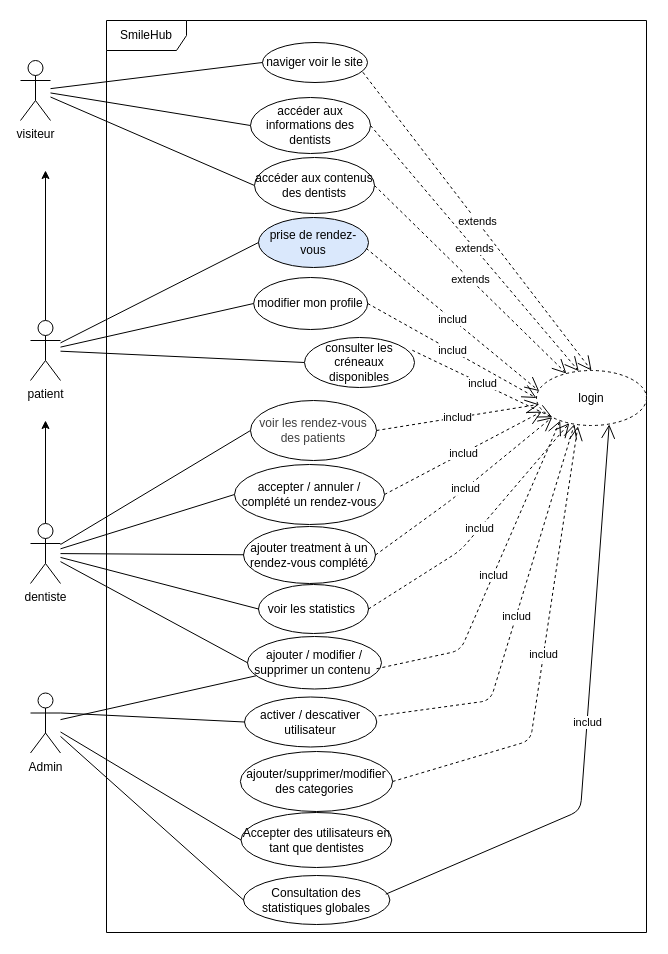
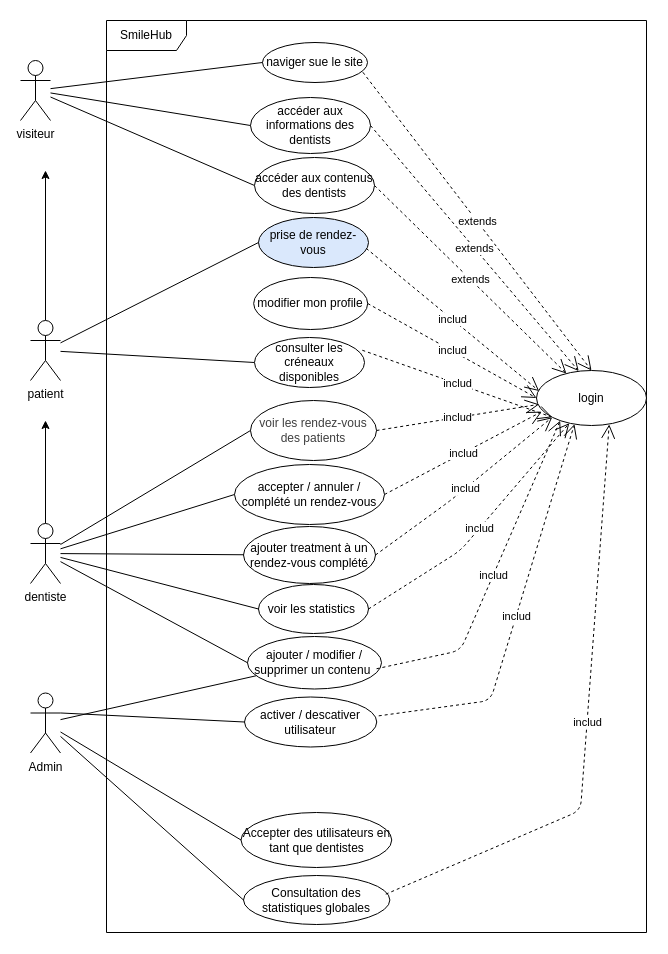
  <mxCell id="0" />
  <mxCell id="1" parent="0" />
  <mxCell id="2" value="SmileHub" style="shape=umlFrame;whiteSpace=wrap;html=1;width=80;height=30;" parent="1" vertex="1"><mxGeometry x="106" y="20" width="540" height="912" as="geometry" /></mxCell>
  <mxCell id="3" value="visiteur" style="shape=umlActor;verticalLabelPosition=bottom;verticalAlign=top;html=1;" parent="1" vertex="1"><mxGeometry x="20" y="60" width="30" height="60" as="geometry" /></mxCell>
  <mxCell id="4" style="edgeStyle=none;html=1;" parent="1" source="5" edge="1"><mxGeometry relative="1" as="geometry"><mxPoint x="45" y="420" as="targetPoint" /></mxGeometry></mxCell>
  <mxCell id="5" value="dentiste" style="shape=umlActor;verticalLabelPosition=bottom;verticalAlign=top;html=1;" parent="1" vertex="1"><mxGeometry x="30" y="523" width="30" height="60" as="geometry" /></mxCell>
  <mxCell id="6" value="Admin" style="shape=umlActor;verticalLabelPosition=bottom;verticalAlign=top;html=1;" parent="1" vertex="1"><mxGeometry x="30" y="692.5" width="30" height="60" as="geometry" /></mxCell>
- <mxCell id="7" value="naviger voir le site" style="ellipse;whiteSpace=wrap;html=1;" parent="1" vertex="1"><mxGeometry x="262" y="42" width="105" height="40" as="geometry" /></mxCell>
+ <mxCell id="7" value="naviger sue le site" style="ellipse;whiteSpace=wrap;html=1;" parent="1" vertex="1"><mxGeometry x="262" y="42" width="105" height="40" as="geometry" /></mxCell>
  <mxCell id="8" value="&lt;span style=&quot;color: rgb(0, 0, 0);&quot;&gt;accéder aux informations des dentists&lt;/span&gt;" style="ellipse;whiteSpace=wrap;html=1;" parent="1" vertex="1"><mxGeometry x="250" y="97" width="120" height="56" as="geometry" /></mxCell>
  <mxCell id="9" value="prise de rendez-vous" style="ellipse;whiteSpace=wrap;html=1;fillColor=#dae8fc;" parent="1" vertex="1"><mxGeometry x="258" y="217" width="110" height="50" as="geometry" /></mxCell>
  <mxCell id="10" value="modifier mon profile" style="ellipse;whiteSpace=wrap;html=1;" parent="1" vertex="1"><mxGeometry x="253.18" y="277" width="114" height="52" as="geometry" /></mxCell>
  <mxCell id="11" value="" style="endArrow=none;html=1;entryX=0;entryY=0.5;entryDx=0;entryDy=0;" parent="1" source="3" target="7" edge="1"><mxGeometry width="50" height="50" relative="1" as="geometry"><mxPoint x="70" y="240" as="sourcePoint" /><mxPoint x="240" y="170" as="targetPoint" /></mxGeometry></mxCell>
  <mxCell id="12" value="" style="endArrow=none;html=1;entryX=0;entryY=0.5;entryDx=0;entryDy=0;" parent="1" source="3" target="8" edge="1"><mxGeometry width="50" height="50" relative="1" as="geometry"><mxPoint x="50" y="240" as="sourcePoint" /><mxPoint x="260" y="125" as="targetPoint" /></mxGeometry></mxCell>
  <mxCell id="13" value="" style="endArrow=none;html=1;entryX=0;entryY=0.5;entryDx=0;entryDy=0;" parent="1" source="36" target="9" edge="1"><mxGeometry width="50" height="50" relative="1" as="geometry"><mxPoint x="100" y="270" as="sourcePoint" /><mxPoint x="280" y="145" as="targetPoint" /></mxGeometry></mxCell>
- <mxCell id="14" value="" style="endArrow=none;html=1;entryX=0;entryY=0.5;entryDx=0;entryDy=0;" parent="1" source="36" target="10" edge="1"><mxGeometry width="50" height="50" relative="1" as="geometry"><mxPoint x="110" y="280" as="sourcePoint" /><mxPoint x="290" y="155" as="targetPoint" /></mxGeometry></mxCell>
  <mxCell id="15" value="&lt;span style=&quot;color: rgb(63, 63, 63);&quot;&gt;voir les rendez-vous des patients&lt;/span&gt;" style="ellipse;whiteSpace=wrap;html=1;" parent="1" vertex="1"><mxGeometry x="250" y="400" width="126" height="60" as="geometry" /></mxCell>
  <mxCell id="16" value="accepter / annuler / complété un rendez-vous" style="ellipse;whiteSpace=wrap;html=1;" parent="1" vertex="1"><mxGeometry x="234" y="464" width="150" height="60" as="geometry" /></mxCell>
  <mxCell id="17" value="ajouter treatment à un rendez-vous complété" style="ellipse;whiteSpace=wrap;html=1;" parent="1" vertex="1"><mxGeometry x="243" y="526" width="132" height="57" as="geometry" /></mxCell>
  <mxCell id="18" value="" style="endArrow=none;html=1;entryX=0;entryY=0.5;entryDx=0;entryDy=0;" parent="1" source="5" target="15" edge="1"><mxGeometry width="50" height="50" relative="1" as="geometry"><mxPoint x="40" y="490" as="sourcePoint" /><mxPoint x="261" y="580.23" as="targetPoint" /></mxGeometry></mxCell>
  <mxCell id="19" value="" style="endArrow=none;html=1;entryX=0;entryY=0.5;entryDx=0;entryDy=0;" parent="1" source="5" target="16" edge="1"><mxGeometry width="50" height="50" relative="1" as="geometry"><mxPoint x="40" y="504" as="sourcePoint" /><mxPoint x="271" y="415" as="targetPoint" /></mxGeometry></mxCell>
  <mxCell id="20" value="" style="endArrow=none;html=1;" parent="1" source="5" target="17" edge="1"><mxGeometry width="50" height="50" relative="1" as="geometry"><mxPoint x="60" y="513.962" as="sourcePoint" /><mxPoint x="281" y="425" as="targetPoint" /></mxGeometry></mxCell>
- <mxCell id="21" value="ajouter/supprimer/modifier des categories&amp;nbsp;" style="ellipse;whiteSpace=wrap;html=1;" parent="1" vertex="1"><mxGeometry x="239.87" y="751" width="152.25" height="60" as="geometry" /></mxCell>
  <mxCell id="22" value="Accepter des utilisateurs en tant que dentistes" style="ellipse;whiteSpace=wrap;html=1;" parent="1" vertex="1"><mxGeometry x="240.5" y="812" width="150.75" height="55" as="geometry" /></mxCell>
  <mxCell id="23" value="Consultation des statistiques globales" style="ellipse;whiteSpace=wrap;html=1;" parent="1" vertex="1"><mxGeometry x="243" y="875" width="146.37" height="49" as="geometry" /></mxCell>
  <mxCell id="24" value="" style="endArrow=none;html=1;" parent="1" source="6" target="51" edge="1"><mxGeometry width="50" height="50" relative="1" as="geometry"><mxPoint x="20" y="720" as="sourcePoint" /><mxPoint x="249" y="670.23" as="targetPoint" /></mxGeometry></mxCell>
  <mxCell id="25" value="" style="endArrow=none;html=1;entryX=0;entryY=0.5;entryDx=0;entryDy=0;" parent="1" source="6" target="22" edge="1"><mxGeometry width="50" height="50" relative="1" as="geometry"><mxPoint x="40" y="710" as="sourcePoint" /><mxPoint x="281" y="595" as="targetPoint" /></mxGeometry></mxCell>
  <mxCell id="26" value="" style="endArrow=none;html=1;entryX=0;entryY=0.5;entryDx=0;entryDy=0;" parent="1" source="6" target="23" edge="1"><mxGeometry width="50" height="50" relative="1" as="geometry"><mxPoint x="20" y="710" as="sourcePoint" /><mxPoint x="291" y="605" as="targetPoint" /></mxGeometry></mxCell>
- <mxCell id="27" value="login" style="ellipse;whiteSpace=wrap;html=1;dashed=1;" parent="1" vertex="1"><mxGeometry x="536" y="370" width="110" height="55" as="geometry" /></mxCell>
+ <mxCell id="27" value="login" style="ellipse;whiteSpace=wrap;html=1;" parent="1" vertex="1"><mxGeometry x="536" y="370" width="110" height="55" as="geometry" /></mxCell>
  <mxCell id="28" value="includ" style="endArrow=open;endSize=12;dashed=1;html=1;exitX=0.979;exitY=0.617;exitDx=0;exitDy=0;entryX=0.024;entryY=0.373;entryDx=0;entryDy=0;exitPerimeter=0;entryPerimeter=0;" parent="1" source="9" target="27" edge="1"><mxGeometry width="160" relative="1" as="geometry"><mxPoint x="371" y="290" as="sourcePoint" /><mxPoint x="581" y="458.5" as="targetPoint" /></mxGeometry></mxCell>
  <mxCell id="29" value="includ" style="endArrow=open;endSize=12;dashed=1;html=1;exitX=1;exitY=0.5;exitDx=0;exitDy=0;entryX=0;entryY=0.5;entryDx=0;entryDy=0;" parent="1" source="10" target="27" edge="1"><mxGeometry width="160" relative="1" as="geometry"><mxPoint x="380" y="244" as="sourcePoint" /><mxPoint x="590" y="412.5" as="targetPoint" /></mxGeometry></mxCell>
  <mxCell id="30" value="includ" style="endArrow=open;endSize=12;dashed=1;html=1;exitX=1;exitY=0.5;exitDx=0;exitDy=0;entryX=0.024;entryY=0.615;entryDx=0;entryDy=0;entryPerimeter=0;" parent="1" source="15" target="27" edge="1"><mxGeometry width="160" relative="1" as="geometry"><mxPoint x="390" y="254" as="sourcePoint" /><mxPoint x="600" y="422.5" as="targetPoint" /></mxGeometry></mxCell>
  <mxCell id="31" value="includ" style="endArrow=open;endSize=12;dashed=1;html=1;exitX=1;exitY=0.5;exitDx=0;exitDy=0;entryX=0.048;entryY=0.748;entryDx=0;entryDy=0;entryPerimeter=0;" parent="1" source="16" target="27" edge="1"><mxGeometry width="160" relative="1" as="geometry"><mxPoint x="400" y="264" as="sourcePoint" /><mxPoint x="610" y="432.5" as="targetPoint" /></mxGeometry></mxCell>
  <mxCell id="32" value="includ" style="endArrow=open;endSize=12;dashed=1;html=1;exitX=1;exitY=0.5;exitDx=0;exitDy=0;entryX=0;entryY=1;entryDx=0;entryDy=0;" parent="1" source="17" target="27" edge="1"><mxGeometry width="160" relative="1" as="geometry"><mxPoint x="410" y="274" as="sourcePoint" /><mxPoint x="620" y="442.5" as="targetPoint" /><Array as="points"><mxPoint x="450" y="500" /></Array></mxGeometry></mxCell>
- <mxCell id="33" value="includ" style="endArrow=open;endSize=12;dashed=1;html=1;entryX=0.376;entryY=1.015;entryDx=0;entryDy=0;entryPerimeter=0;exitX=1;exitY=0.5;exitDx=0;exitDy=0;" parent="1" source="21" target="27" edge="1"><mxGeometry width="160" relative="1" as="geometry"><mxPoint x="430" y="294" as="sourcePoint" /><mxPoint x="640" y="462.5" as="targetPoint" /><Array as="points"><mxPoint x="530" y="740" /></Array></mxGeometry></mxCell>
- <mxCell id="34" value="includ" style="endArrow=open;endSize=12;dashed=0;html=1;exitX=0.972;exitY=0.381;exitDx=0;exitDy=0;entryX=0.661;entryY=0.979;entryDx=0;entryDy=0;exitPerimeter=0;entryPerimeter=0;" parent="1" source="23" target="27" edge="1"><mxGeometry width="160" relative="1" as="geometry"><mxPoint x="450" y="314" as="sourcePoint" /><mxPoint x="660" y="482.5" as="targetPoint" /><Array as="points"><mxPoint x="580" y="810" /></Array></mxGeometry></mxCell>
+ <mxCell id="34" value="includ" style="endArrow=open;endSize=12;dashed=1;html=1;exitX=0.972;exitY=0.381;exitDx=0;exitDy=0;entryX=0.661;entryY=0.979;entryDx=0;entryDy=0;exitPerimeter=0;entryPerimeter=0;" parent="1" source="23" target="27" edge="1"><mxGeometry width="160" relative="1" as="geometry"><mxPoint x="450" y="314" as="sourcePoint" /><mxPoint x="660" y="482.5" as="targetPoint" /><Array as="points"><mxPoint x="580" y="810" /></Array></mxGeometry></mxCell>
  <mxCell id="35" style="edgeStyle=none;html=1;" parent="1" source="36" edge="1"><mxGeometry relative="1" as="geometry"><mxPoint x="45" y="170" as="targetPoint" /></mxGeometry></mxCell>
  <mxCell id="36" value="patient" style="shape=umlActor;verticalLabelPosition=bottom;verticalAlign=top;html=1;" parent="1" vertex="1"><mxGeometry x="30" y="320" width="30" height="60" as="geometry" /></mxCell>
  <mxCell id="37" value="" style="endArrow=none;html=1;entryX=0;entryY=0.5;entryDx=0;entryDy=0;" parent="1" source="3" target="38" edge="1"><mxGeometry width="50" height="50" relative="1" as="geometry"><mxPoint x="70" y="190.5" as="sourcePoint" /><mxPoint x="285" y="169" as="targetPoint" /></mxGeometry></mxCell>
  <mxCell id="38" value="accéder aux contenus des dentists" style="ellipse;whiteSpace=wrap;html=1;" parent="1" vertex="1"><mxGeometry x="254" y="157" width="120" height="56" as="geometry" /></mxCell>
  <mxCell id="39" value="" style="endArrow=none;html=1;entryX=0;entryY=0.5;entryDx=0;entryDy=0;" parent="1" source="36" target="40" edge="1"><mxGeometry width="50" height="50" relative="1" as="geometry"><mxPoint x="70" y="380" as="sourcePoint" /><mxPoint x="260" y="353" as="targetPoint" /></mxGeometry></mxCell>
- <mxCell id="40" value="&lt;span&gt;consulter les créneaux disponibles&lt;/span&gt;" style="ellipse;whiteSpace=wrap;html=1;" parent="1" vertex="1"><mxGeometry x="304" y="337" width="110" height="50" as="geometry" /></mxCell>
+ <mxCell id="40" value="&lt;span&gt;consulter les créneaux disponibles&lt;/span&gt;" style="ellipse;whiteSpace=wrap;html=1;" parent="1" vertex="1"><mxGeometry x="254" y="337" width="110" height="50" as="geometry" /></mxCell>
  <mxCell id="41" value="includ" style="endArrow=open;endSize=12;dashed=1;html=1;entryX=0;entryY=1;entryDx=0;entryDy=0;exitX=0.98;exitY=0.255;exitDx=0;exitDy=0;exitPerimeter=0;" parent="1" source="40" target="27" edge="1"><mxGeometry width="160" relative="1" as="geometry"><mxPoint x="350" y="300" as="sourcePoint" /><mxPoint x="530" y="322.5" as="targetPoint" /></mxGeometry></mxCell>
  <mxCell id="42" value="voir les statistics&amp;nbsp;" style="ellipse;whiteSpace=wrap;html=1;" parent="1" vertex="1"><mxGeometry x="258" y="584" width="110" height="49" as="geometry" /></mxCell>
  <mxCell id="43" value="" style="endArrow=none;html=1;entryX=0;entryY=0.5;entryDx=0;entryDy=0;" parent="1" source="5" target="42" edge="1"><mxGeometry width="50" height="50" relative="1" as="geometry"><mxPoint x="50" y="579.719" as="sourcePoint" /><mxPoint x="281" y="483.05" as="targetPoint" /></mxGeometry></mxCell>
  <mxCell id="44" value="includ" style="endArrow=open;endSize=12;dashed=1;html=1;exitX=1;exitY=0.5;exitDx=0;exitDy=0;entryX=0.298;entryY=0.959;entryDx=0;entryDy=0;entryPerimeter=0;" parent="1" source="42" target="27" edge="1"><mxGeometry width="160" relative="1" as="geometry"><mxPoint x="410" y="332.05" as="sourcePoint" /><mxPoint x="536.109" y="389.995" as="targetPoint" /><Array as="points"><mxPoint x="460" y="550" /></Array></mxGeometry></mxCell>
  <mxCell id="45" value="extends" style="endArrow=open;endSize=12;dashed=1;html=1;exitX=0.956;exitY=0.744;exitDx=0;exitDy=0;exitPerimeter=0;entryX=0.5;entryY=0;entryDx=0;entryDy=0;" parent="1" source="7" target="27" edge="1"><mxGeometry width="160" relative="1" as="geometry"><mxPoint x="190" y="200" as="sourcePoint" /><mxPoint x="350" y="200" as="targetPoint" /></mxGeometry></mxCell>
  <mxCell id="46" value="extends" style="endArrow=open;endSize=12;dashed=1;html=1;exitX=1;exitY=0.5;exitDx=0;exitDy=0;entryX=0.384;entryY=0.011;entryDx=0;entryDy=0;entryPerimeter=0;" parent="1" source="8" target="27" edge="1"><mxGeometry width="160" relative="1" as="geometry"><mxPoint x="460" y="90" as="sourcePoint" /><mxPoint x="620" y="90" as="targetPoint" /></mxGeometry></mxCell>
  <mxCell id="47" value="extends" style="endArrow=open;endSize=12;dashed=1;html=1;exitX=1;exitY=0.5;exitDx=0;exitDy=0;" parent="1" source="38" target="27" edge="1"><mxGeometry width="160" relative="1" as="geometry"><mxPoint x="430" y="160" as="sourcePoint" /><mxPoint x="590" y="160" as="targetPoint" /></mxGeometry></mxCell>
  <mxCell id="48" value="&lt;span style=&quot;color: rgb(0, 0, 0);&quot;&gt;activer / descativer utilisateur&lt;/span&gt;" style="ellipse;whiteSpace=wrap;html=1;" parent="1" vertex="1"><mxGeometry x="244" y="696.5" width="132.25" height="50" as="geometry" /></mxCell>
  <mxCell id="49" value="" style="endArrow=none;html=1;entryX=0;entryY=0.5;entryDx=0;entryDy=0;exitX=1;exitY=0.333;exitDx=0;exitDy=0;exitPerimeter=0;" parent="1" source="6" target="48" edge="1"><mxGeometry width="50" height="50" relative="1" as="geometry"><mxPoint x="50" y="673" as="sourcePoint" /><mxPoint x="281" y="385" as="targetPoint" /></mxGeometry></mxCell>
  <mxCell id="50" value="includ" style="endArrow=open;endSize=12;dashed=1;html=1;exitX=1.015;exitY=0.377;exitDx=0;exitDy=0;entryX=0.345;entryY=0.975;entryDx=0;entryDy=0;exitPerimeter=0;entryPerimeter=0;" parent="1" source="48" target="27" edge="1"><mxGeometry width="160" relative="1" as="geometry"><mxPoint x="410" y="234" as="sourcePoint" /><mxPoint x="535" y="286" as="targetPoint" /><Array as="points"><mxPoint x="490" y="700" /></Array></mxGeometry></mxCell>
  <mxCell id="51" value="ajouter / modifier / supprimer un contenu&amp;nbsp;" style="ellipse;whiteSpace=wrap;html=1;" vertex="1" parent="1"><mxGeometry x="247" y="636" width="134" height="52.5" as="geometry" /></mxCell>
  <mxCell id="52" value="" style="endArrow=none;html=1;entryX=0;entryY=0.5;entryDx=0;entryDy=0;" edge="1" parent="1" source="5" target="51"><mxGeometry width="50" height="50" relative="1" as="geometry"><mxPoint x="60" y="540" as="sourcePoint" /><mxPoint x="268" y="619" as="targetPoint" /></mxGeometry></mxCell>
  <mxCell id="53" value="includ" style="endArrow=open;endSize=12;dashed=1;html=1;exitX=0.963;exitY=0.614;exitDx=0;exitDy=0;entryX=0.215;entryY=0.913;entryDx=0;entryDy=0;entryPerimeter=0;exitPerimeter=0;" edge="1" parent="1" source="51" target="27"><mxGeometry width="160" relative="1" as="geometry"><mxPoint x="378" y="619" as="sourcePoint" /><mxPoint x="563" y="348" as="targetPoint" /><Array as="points"><mxPoint x="460" y="650" /></Array></mxGeometry></mxCell>
